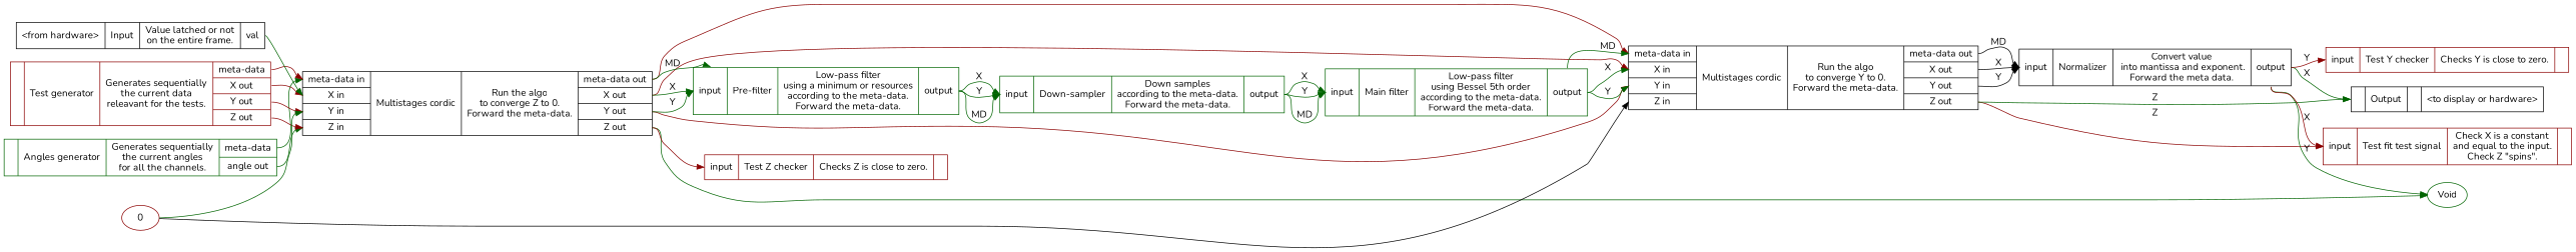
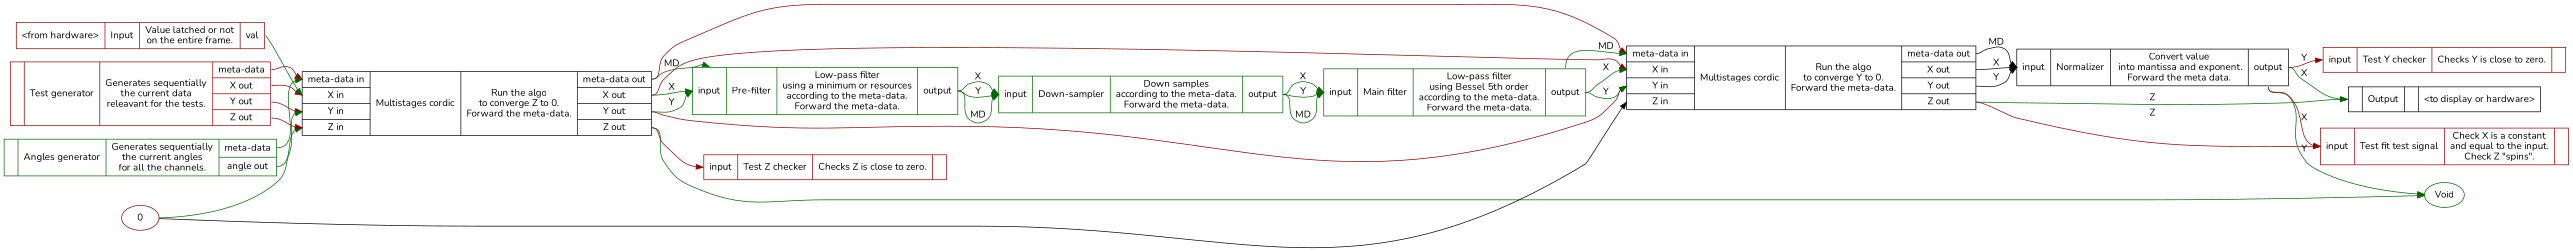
  digraph {
    color=darkgreen
    fontname=Nunito
    newrank=true
    rankdir=LR
    node [fontname=Nunito shape=record]
    edge [color=darkgreen fontname=Nunito headport=f1 tailport=f2]
    n1 [color=darkgreen label="{|Angles generator|Generates sequentially\nthe current angles\nfor all the channels.|{<f1>meta-data|<f2>angle out}}"]
    n2 [label="{{<f1>meta-data in|<f2>X in|<f3>Y in|<f4>Z in}|Multistages cordic|Run the algo\nto converge Z to 0.\nForward the meta-data.|{<f5>meta-data out|<f6>X out|<f7>Y out|<f8>Z out}}"]
    n3 [label="{{<f1>meta-data in|<f2>X in|<f3>Y in|<f4>Z in}|Multistages cordic|Run the algo\nto converge Y to 0.\nForward the meta-data.|{<f5>meta-data out|<f6>X out|<f7>Y out|<f8>Z out}}"]
    n4 [color=darkgreen label="{<f1>input|Pre-filter|Low-pass filter\nusing a minimum or resources\naccording to the meta-data.\nForward the meta-data.|<f2>output}"]
    n5 [color=darkgreen label=Void shape=ellipse]
    n6 [color=darkred label="{<f1>input|Test Z checker|Checks Z is close to zero.|}"]
    n7 [color=darkred label="{|Test generator|Generates sequentially\nthe current data\nreleavant for the tests.|{<f1>meta-data|<f2>X out|<f3>Y out|<f4>Z out}}"]
-   n8 [label="{\<from hardware\>|Input|Value latched or not\non the entire frame.|<f1>val}"]
+   n8 [label="{\<from hardware\>|Input|Value latched or not\non the entire frame.|<f1>val}" color=darkred]
    n9 [color=darkred label=0 shape=ellipse]
    n10 [label="{<f1>input|Normalizer|Convert value\n into mantissa and exponent.\nForward the meta data.|<f2>output}"]
    n11 [color=darkred label="{<f1>input|Test fit test signal|Check X is a constant\nand equal to the input.\nCheck Z \"spins\".|}"]
    n12 [label="{<f1>|Output||\<to display or hardware\>}"]
    n13 [color=darkgreen label="{<f1>input|Down-sampler|Down samples\naccording to the meta-data.\nForward the meta-data.|<f2>output}"]
    n14 [color=darkgreen label="{<f1>input|Main filter|Low-pass filter\nusing Bessel 5th order\naccording to the meta-data.\nForward the meta-data.|<f2>output}"]
    n15 [color=darkred label="{<f1>input|Test Y checker|Checks Y is close to zero.|}"]
    n1 -> n2 [tailport=f1]
    n1 -> n2 [headport=f4]
    n2 -> n3 [color=darkred tailport=f5]
    n2 -> n3 [color=darkred headport=f2 tailport=f6]
    n2 -> n3 [color=darkred headport=f3 tailport=f7]
    n2 -> n4 [label=MD tailport=f5]
    n2 -> n4 [label=X tailport=f6]
    n2 -> n4 [label=Y tailport=f7]
    n2 -> n5 [tailport=f8]
    n2 -> n6 [color=darkred tailport=f8]
    n3 -> n10 [label=MD tailport=f5 color=""]
    n3 -> n10 [label=X tailport=f6 color=""]
    n3 -> n10 [label=Y tailport=f7 color=""]
    n3 -> n11 [color=darkred label=Z tailport=f8]
    n3 -> n12 [label=Z tailport=f8]
    n4 -> n13 [label=MD]
    n4 -> n13 [label=X]
    n4 -> n13 [label=Y]
    n7 -> n2 [color=darkred tailport=f1]
    n7 -> n2 [color=darkred headport=f2]
    n7 -> n2 [color=darkred headport=f3 tailport=f3]
    n7 -> n2 [color=darkred headport=f4 tailport=f4]
    n8 -> n2 [headport=f2 tailport=f1]
    n9 -> n2 [headport=f3]
    n9 -> n3 [headport=f4 color=""]
    n10 -> n5 [label=Y]
    n10 -> n11 [color=darkred label=X]
    n10 -> n12 [label=X]
    n10 -> n15 [color=darkred label=Y]
    n13 -> n14 [label=MD]
    n13 -> n14 [label=X]
    n13 -> n14 [label=Y]
    n14 -> n3 [label=MD]
    n14 -> n3 [headport=f2 label=X]
    n14 -> n3 [headport=f3 label=Y]
  }
